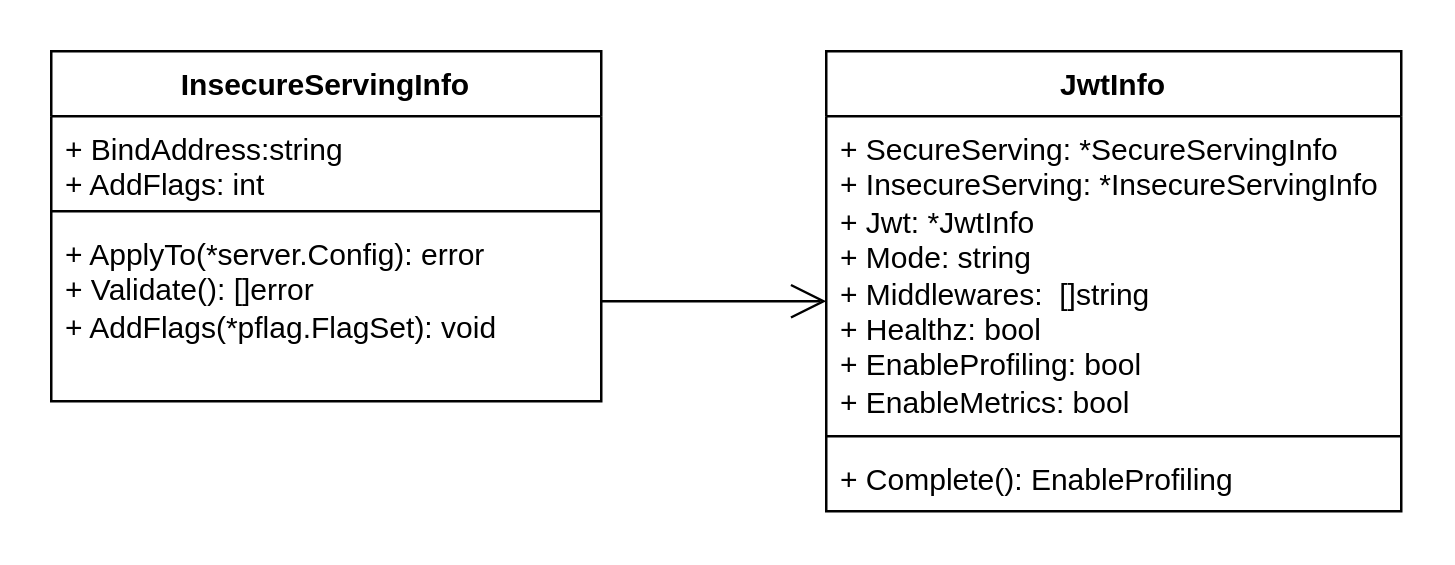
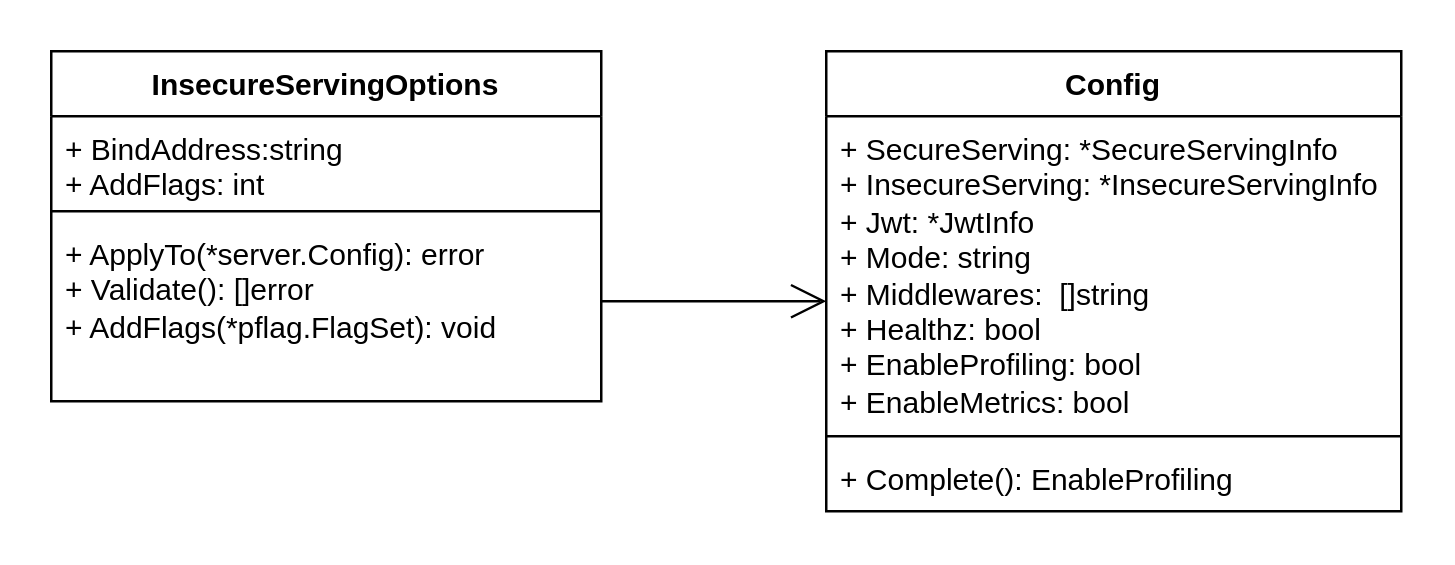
  <mxCell id="0" />
  <mxCell id="1" parent="0" />
- <mxCell id="2" value="JwtInfo" style="swimlane;fontStyle=1;align=center;verticalAlign=top;childLayout=stackLayout;horizontal=1;startSize=26;horizontalStack=0;resizeParent=1;resizeParentMax=0;resizeLast=0;collapsible=1;marginBottom=0;whiteSpace=wrap;html=1;" vertex="1" parent="1"><mxGeometry x="330" y="20" width="230" height="184" as="geometry" /></mxCell>
+ <mxCell id="2" value="Config" style="swimlane;fontStyle=1;align=center;verticalAlign=top;childLayout=stackLayout;horizontal=1;startSize=26;horizontalStack=0;resizeParent=1;resizeParentMax=0;resizeLast=0;collapsible=1;marginBottom=0;whiteSpace=wrap;html=1;" vertex="1" parent="1"><mxGeometry x="330" y="20" width="230" height="184" as="geometry" /></mxCell>
  <mxCell id="3" value="+ SecureServing: *SecureServingInfo&lt;br&gt;+ InsecureServing: *InsecureServingInfo&lt;br&gt;+ Jwt: *JwtInfo&lt;br&gt;+ Mode: string&lt;br&gt;+ Middlewares:&amp;nbsp; []string&lt;br&gt;+ Healthz: bool&lt;br&gt;+ EnableProfiling: bool&lt;br&gt;+ EnableMetrics: bool" style="text;strokeColor=none;fillColor=none;align=left;verticalAlign=top;spacingLeft=4;spacingRight=4;overflow=hidden;rotatable=0;points=[[0,0.5],[1,0.5]];portConstraint=eastwest;whiteSpace=wrap;html=1;" vertex="1" parent="2"><mxGeometry y="26" width="230" height="124" as="geometry" /></mxCell>
  <mxCell id="4" value="" style="line;strokeWidth=1;fillColor=none;align=left;verticalAlign=middle;spacingTop=-1;spacingLeft=3;spacingRight=3;rotatable=0;labelPosition=right;points=[];portConstraint=eastwest;strokeColor=inherit;" vertex="1" parent="2"><mxGeometry y="150" width="230" height="8" as="geometry" /></mxCell>
  <mxCell id="5" value="+ Complete(): EnableProfiling" style="text;strokeColor=none;fillColor=none;align=left;verticalAlign=top;spacingLeft=4;spacingRight=4;overflow=hidden;rotatable=0;points=[[0,0.5],[1,0.5]];portConstraint=eastwest;whiteSpace=wrap;html=1;" vertex="1" parent="2"><mxGeometry y="158" width="230" height="26" as="geometry" /></mxCell>
- <mxCell id="6" value="InsecureServingInfo" style="swimlane;fontStyle=1;align=center;verticalAlign=top;childLayout=stackLayout;horizontal=1;startSize=26;horizontalStack=0;resizeParent=1;resizeParentMax=0;resizeLast=0;collapsible=1;marginBottom=0;whiteSpace=wrap;html=1;" vertex="1" parent="1"><mxGeometry x="20" y="20" width="220" height="140" as="geometry" /></mxCell>
+ <mxCell id="6" value="InsecureServingOptions" style="swimlane;fontStyle=1;align=center;verticalAlign=top;childLayout=stackLayout;horizontal=1;startSize=26;horizontalStack=0;resizeParent=1;resizeParentMax=0;resizeLast=0;collapsible=1;marginBottom=0;whiteSpace=wrap;html=1;" vertex="1" parent="1"><mxGeometry x="20" y="20" width="220" height="140" as="geometry" /></mxCell>
  <mxCell id="7" value="+ BindAddress:string&lt;br&gt;+ AddFlags: int" style="text;strokeColor=none;fillColor=none;align=left;verticalAlign=top;spacingLeft=4;spacingRight=4;overflow=hidden;rotatable=0;points=[[0,0.5],[1,0.5]];portConstraint=eastwest;whiteSpace=wrap;html=1;" vertex="1" parent="6"><mxGeometry y="26" width="220" height="34" as="geometry" /></mxCell>
  <mxCell id="8" value="" style="line;strokeWidth=1;fillColor=none;align=left;verticalAlign=middle;spacingTop=-1;spacingLeft=3;spacingRight=3;rotatable=0;labelPosition=right;points=[];portConstraint=eastwest;strokeColor=inherit;" vertex="1" parent="6"><mxGeometry y="60" width="220" height="8" as="geometry" /></mxCell>
  <mxCell id="9" value="+ ApplyTo(*server.Config): error&lt;br&gt;+ Validate(): []error&lt;br&gt;+ AddFlags(*pflag.FlagSet): void" style="text;strokeColor=none;fillColor=none;align=left;verticalAlign=top;spacingLeft=4;spacingRight=4;overflow=hidden;rotatable=0;points=[[0,0.5],[1,0.5]];portConstraint=eastwest;whiteSpace=wrap;html=1;" vertex="1" parent="6"><mxGeometry y="68" width="220" height="72" as="geometry" /></mxCell>
  <mxCell id="10" value="" style="endArrow=open;endFill=1;endSize=12;html=1;rounded=0;" edge="1" parent="1"><mxGeometry width="160" relative="1" as="geometry"><mxPoint x="240" y="120" as="sourcePoint" /><mxPoint x="330" y="120" as="targetPoint" /></mxGeometry></mxCell>
